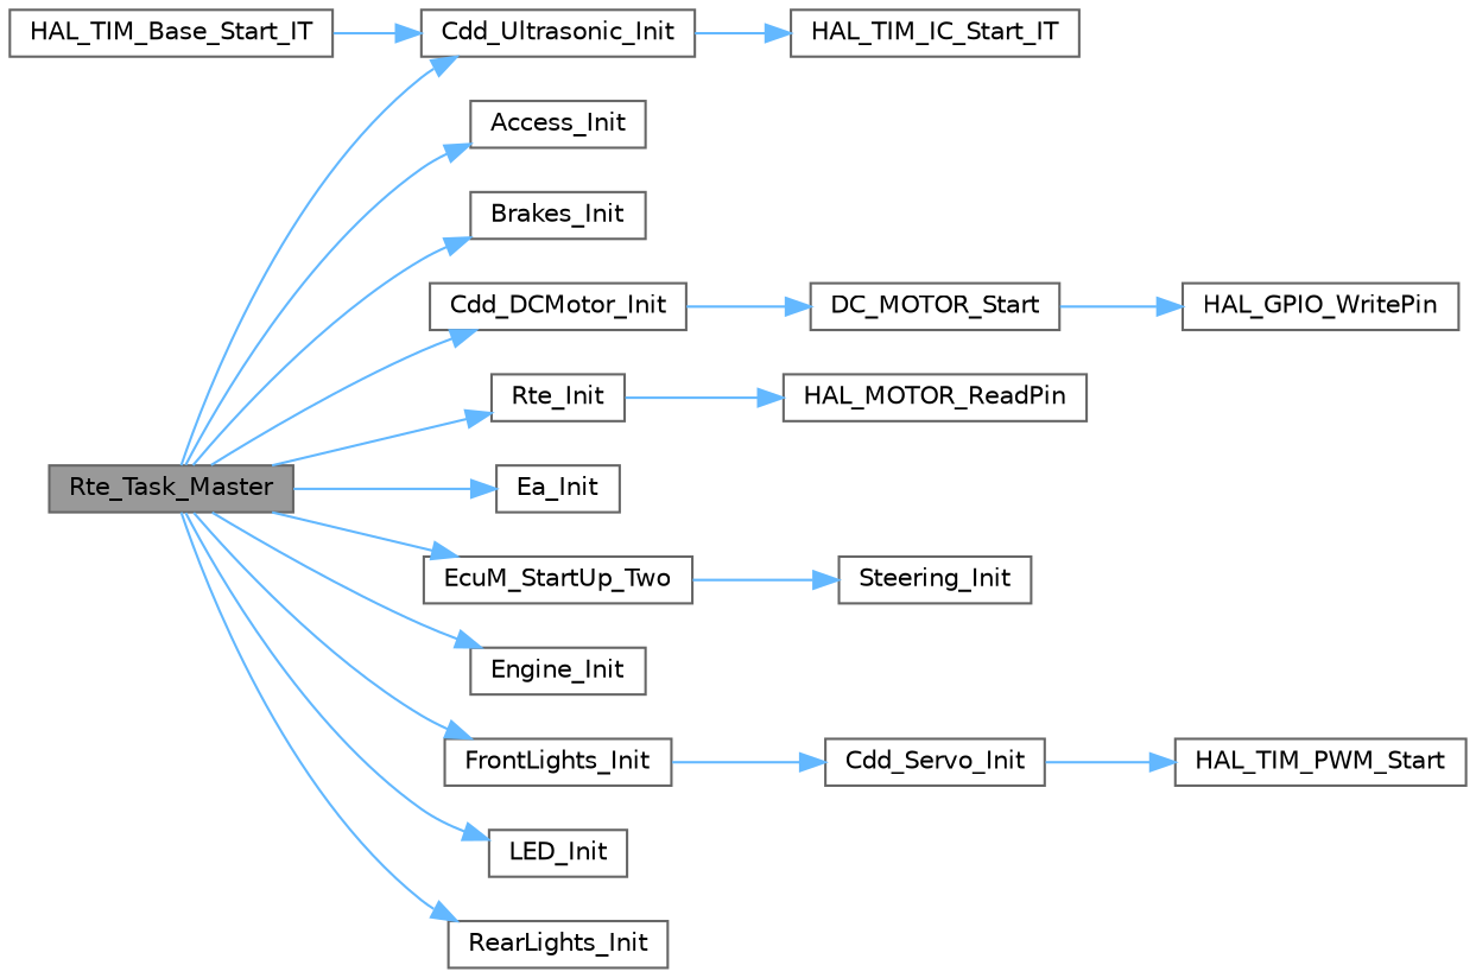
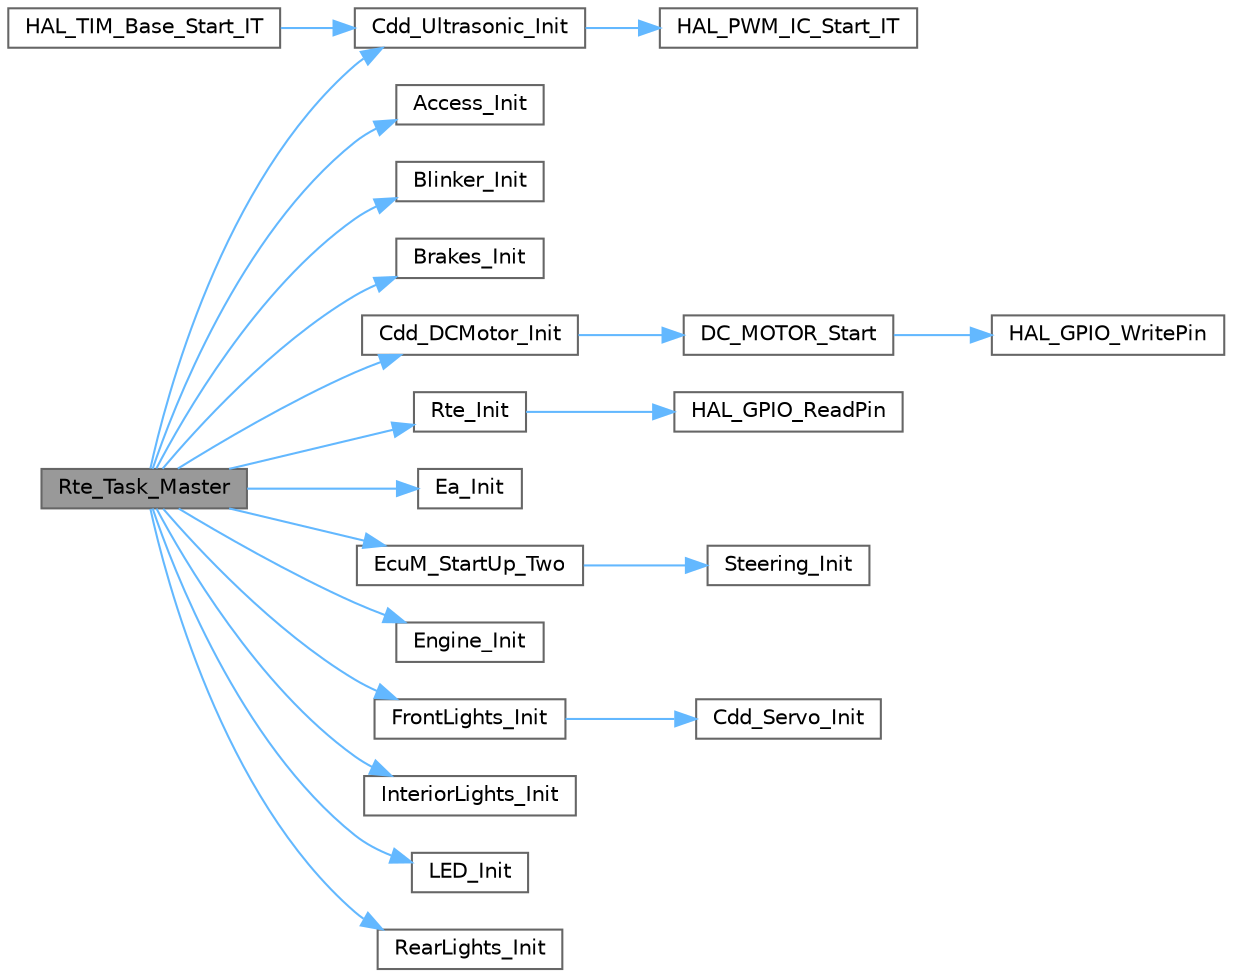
  digraph {
    rankdir=LR
    node [color=grey40 fillcolor=white fontname=Helvetica fontsize=10 shape=box style=filled]
    edge [color=steelblue1 fontname=Helvetica fontsize=10 labelfontname=Helvetica labelfontsize=10 style=solid]
    n1 [color=gray40 fillcolor=grey60 fontcolor=black height=0.2 label=Rte_Task_Master width=0.4]
    n2 [height=0.2 label=Access_Init width=0.4]
+   n3 [height=0.2 label=Blinker_Init width=0.4]
    n4 [height=0.2 label=Brakes_Init width=0.4]
    n5 [height=0.2 label=Cdd_DCMotor_Init width=0.4]
    n6 [height=0.2 label=Cdd_Ultrasonic_Init width=0.4]
    n7 [height=0.2 label=Ea_Init width=0.4]
    n8 [height=0.2 label=EcuM_StartUp_Two width=0.4]
    n9 [height=0.2 label=Engine_Init width=0.4]
    n10 [height=0.2 label=FrontLights_Init width=0.4]
+   n11 [height=0.2 label=InteriorLights_Init width=0.4]
    n12 [height=0.2 label=LED_Init width=0.4]
    n13 [height=0.2 label=RearLights_Init width=0.4]
    n14 [height=0.2 label=Rte_Init width=0.4]
    n15 [height=0.2 label=DC_MOTOR_Start width=0.4]
    n16 [height=0.2 label=Cdd_Servo_Init width=0.4]
-   n17 [height=0.2 label=HAL_TIM_PWM_Start width=0.4]
-   n18 [height=0.2 label=HAL_TIM_IC_Start_IT width=0.4]
+   n18 [height=0.2 label=HAL_PWM_IC_Start_IT width=0.4]
    n19 [height=0.2 label=Steering_Init width=0.4]
-   n20 [height=0.2 label=HAL_MOTOR_ReadPin width=0.4]
+   n20 [height=0.2 label=HAL_GPIO_ReadPin width=0.4]
    n21 [height=0.2 label=HAL_GPIO_WritePin width=0.4]
    n22 [height=0.2 label=HAL_TIM_Base_Start_IT width=0.4]
    n1 -> n2
+   n1 -> n3
    n1 -> n4
    n1 -> n5
    n1 -> n6
    n1 -> n7
    n1 -> n8
    n1 -> n9
    n1 -> n10
+   n1 -> n11
    n1 -> n12
    n1 -> n13
    n1 -> n14
    n5 -> n15
    n6 -> n18
    n8 -> n19
    n10 -> n16
    n14 -> n20
    n15 -> n21
-   n16 -> n17
    n22 -> n6
  }
